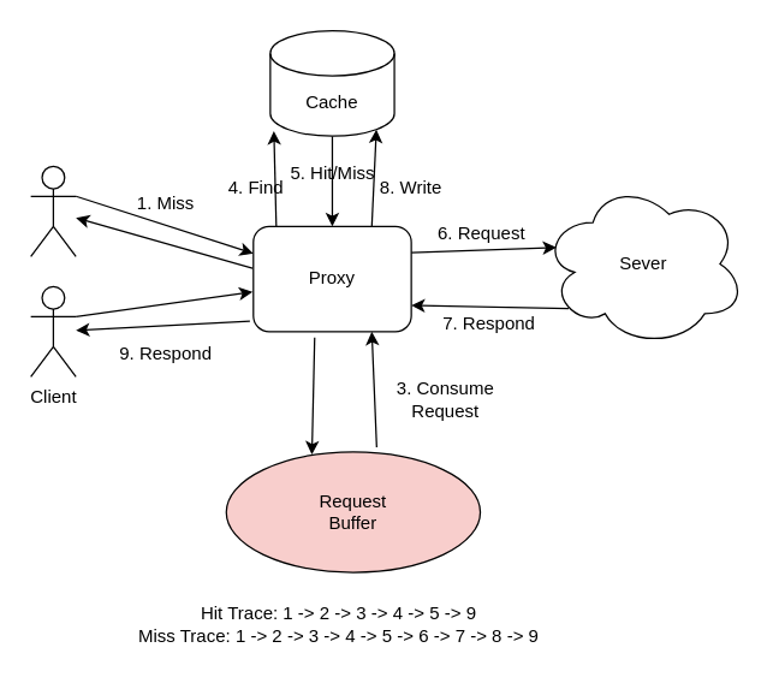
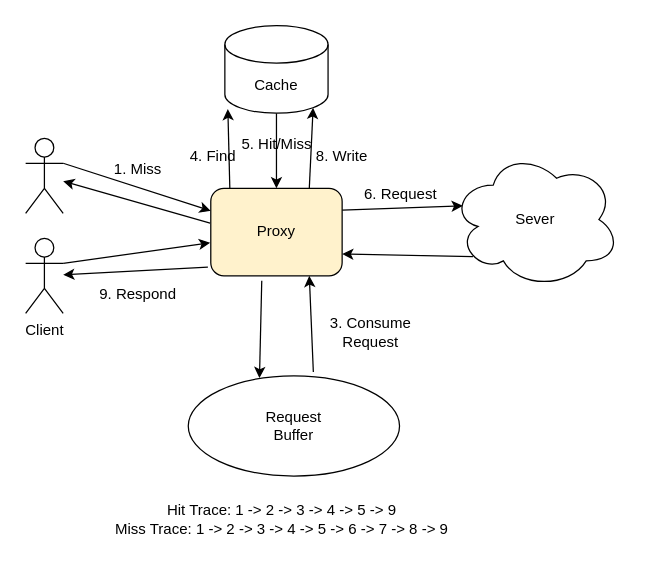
  <mxCell id="0" />
  <mxCell id="1" parent="0" />
  <mxCell id="2" style="edgeStyle=none;html=1;entryX=0.07;entryY=0.4;entryDx=0;entryDy=0;entryPerimeter=0;exitX=1;exitY=0.25;exitDx=0;exitDy=0;" parent="1" source="8" target="10" edge="1"><mxGeometry relative="1" as="geometry" /></mxCell>
  <mxCell id="3" style="edgeStyle=none;html=1;exitX=0.388;exitY=1.055;exitDx=0;exitDy=0;entryX=0.663;entryY=0.979;entryDx=0;entryDy=0;entryPerimeter=0;exitPerimeter=0;" parent="1" source="8" target="14" edge="1"><mxGeometry relative="1" as="geometry"><mxPoint x="249" y="308" as="targetPoint" /></mxGeometry></mxCell>
  <mxCell id="4" style="edgeStyle=none;html=1;entryX=0.029;entryY=0.952;entryDx=0;entryDy=0;entryPerimeter=0;exitX=0.145;exitY=-0.002;exitDx=0;exitDy=0;exitPerimeter=0;" parent="1" source="8" target="20" edge="1"><mxGeometry relative="1" as="geometry" /></mxCell>
  <mxCell id="5" style="edgeStyle=none;html=1;entryX=0.855;entryY=1;entryDx=0;entryDy=-4.35;entryPerimeter=0;exitX=0.75;exitY=0;exitDx=0;exitDy=0;" parent="1" source="8" target="20" edge="1"><mxGeometry relative="1" as="geometry" /></mxCell>
  <mxCell id="6" style="edgeStyle=none;html=1;exitX=-0.022;exitY=0.899;exitDx=0;exitDy=0;exitPerimeter=0;" parent="1" source="8" target="18" edge="1"><mxGeometry relative="1" as="geometry" /></mxCell>
  <mxCell id="7" style="edgeStyle=none;html=1;entryX=1;entryY=0.333;entryDx=0;entryDy=0;entryPerimeter=0;startArrow=classic;startFill=1;endArrow=none;endFill=0;" parent="1" source="8" target="16" edge="1"><mxGeometry relative="1" as="geometry" /></mxCell>
- <mxCell id="8" value="Proxy" style="rounded=1;whiteSpace=wrap;html=1;" parent="1" vertex="1"><mxGeometry x="168" y="150" width="105" height="70" as="geometry" /></mxCell>
+ <mxCell id="8" value="Proxy" style="rounded=1;whiteSpace=wrap;html=1;fillColor=#fff2cc;" parent="1" vertex="1"><mxGeometry x="168" y="150" width="105" height="70" as="geometry" /></mxCell>
  <mxCell id="9" style="edgeStyle=none;html=1;entryX=1;entryY=0.75;entryDx=0;entryDy=0;exitX=0.13;exitY=0.77;exitDx=0;exitDy=0;exitPerimeter=0;" parent="1" source="10" target="8" edge="1"><mxGeometry relative="1" as="geometry" /></mxCell>
  <mxCell id="10" value="Sever" style="ellipse;shape=cloud;whiteSpace=wrap;html=1;" parent="1" vertex="1"><mxGeometry x="360" y="120" width="135.14" height="110" as="geometry" /></mxCell>
  <mxCell id="11" value="6. Request" style="text;html=1;strokeColor=none;fillColor=none;align=center;verticalAlign=middle;whiteSpace=wrap;rounded=0;" parent="1" vertex="1"><mxGeometry x="280" y="140" width="80" height="30" as="geometry" /></mxCell>
- <mxCell id="12" value="7. Respond" style="text;html=1;strokeColor=none;fillColor=none;align=center;verticalAlign=middle;whiteSpace=wrap;rounded=0;" parent="1" vertex="1"><mxGeometry x="290" y="200" width="70" height="30" as="geometry" /></mxCell>
  <mxCell id="13" style="edgeStyle=none;html=1;entryX=0.75;entryY=1;entryDx=0;entryDy=0;exitX=0.408;exitY=1.039;exitDx=0;exitDy=0;exitPerimeter=0;" parent="1" source="14" target="8" edge="1"><mxGeometry relative="1" as="geometry" /></mxCell>
- <mxCell id="14" value="Request&lt;br&gt;Buffer" style="ellipse;whiteSpace=wrap;html=1;direction=west;fillColor=#f8cecc;" parent="1" vertex="1"><mxGeometry x="150" y="300" width="168.89" height="80" as="geometry" /></mxCell>
+ <mxCell id="14" value="Request&lt;br&gt;Buffer" style="ellipse;whiteSpace=wrap;html=1;direction=west;" parent="1" vertex="1"><mxGeometry x="150" y="300" width="168.89" height="80" as="geometry" /></mxCell>
  <mxCell id="15" style="edgeStyle=none;html=1;entryX=-0.005;entryY=0.397;entryDx=0;entryDy=0;entryPerimeter=0;startArrow=classic;startFill=1;endArrow=none;endFill=0;" parent="1" source="16" target="8" edge="1"><mxGeometry relative="1" as="geometry" /></mxCell>
  <mxCell id="16" value="" style="shape=umlActor;verticalLabelPosition=bottom;verticalAlign=top;html=1;outlineConnect=0;" parent="1" vertex="1"><mxGeometry x="20" y="110" width="30" height="60" as="geometry" /></mxCell>
  <mxCell id="17" style="edgeStyle=none;html=1;entryX=-0.005;entryY=0.622;entryDx=0;entryDy=0;entryPerimeter=0;exitX=1;exitY=0.333;exitDx=0;exitDy=0;exitPerimeter=0;" parent="1" source="18" target="8" edge="1"><mxGeometry relative="1" as="geometry" /></mxCell>
  <mxCell id="18" value="Client" style="shape=umlActor;verticalLabelPosition=bottom;verticalAlign=top;html=1;outlineConnect=0;" parent="1" vertex="1"><mxGeometry x="20" y="190" width="30" height="60" as="geometry" /></mxCell>
  <mxCell id="19" style="edgeStyle=none;html=1;entryX=0.5;entryY=0;entryDx=0;entryDy=0;exitX=0.5;exitY=1;exitDx=0;exitDy=0;exitPerimeter=0;" parent="1" source="20" target="8" edge="1"><mxGeometry relative="1" as="geometry" /></mxCell>
  <mxCell id="20" value="Cache" style="shape=cylinder3;whiteSpace=wrap;html=1;boundedLbl=1;backgroundOutline=1;size=15;" parent="1" vertex="1"><mxGeometry x="179.25" y="20" width="82.5" height="70" as="geometry" /></mxCell>
  <mxCell id="21" value="4. Find" style="text;html=1;strokeColor=none;fillColor=none;align=center;verticalAlign=middle;whiteSpace=wrap;rounded=0;" parent="1" vertex="1"><mxGeometry x="140" y="110" width="60" height="30" as="geometry" /></mxCell>
  <mxCell id="22" value="5. Hit/Miss" style="text;html=1;strokeColor=none;fillColor=none;align=center;verticalAlign=middle;whiteSpace=wrap;rounded=0;" parent="1" vertex="1"><mxGeometry x="190.5" y="100" width="60" height="30" as="geometry" /></mxCell>
  <mxCell id="23" value="8. Write" style="text;html=1;strokeColor=none;fillColor=none;align=center;verticalAlign=middle;whiteSpace=wrap;rounded=0;" parent="1" vertex="1"><mxGeometry x="243" y="110" width="60" height="30" as="geometry" /></mxCell>
  <mxCell id="24" value="3. Consume&lt;br&gt;Request" style="text;html=1;strokeColor=none;fillColor=none;align=center;verticalAlign=middle;whiteSpace=wrap;rounded=0;" parent="1" vertex="1"><mxGeometry x="250.5" y="250" width="89.5" height="30" as="geometry" /></mxCell>
  <mxCell id="25" value="1. Miss" style="text;html=1;strokeColor=none;fillColor=none;align=center;verticalAlign=middle;whiteSpace=wrap;rounded=0;" parent="1" vertex="1"><mxGeometry x="70" y="120" width="80" height="30" as="geometry" /></mxCell>
  <mxCell id="26" value="9. Respond" style="text;html=1;strokeColor=none;fillColor=none;align=center;verticalAlign=middle;whiteSpace=wrap;rounded=0;" parent="1" vertex="1"><mxGeometry x="70" y="220" width="80" height="30" as="geometry" /></mxCell>
  <mxCell id="27" value="Hit Trace: 1 -&amp;gt; 2 -&amp;gt; 3 -&amp;gt; 4 -&amp;gt; 5 -&amp;gt; 9&lt;br&gt;Miss Trace: 1 -&amp;gt; 2 -&amp;gt; 3 -&amp;gt; 4 -&amp;gt; 5 -&amp;gt; 6 -&amp;gt; 7 -&amp;gt; 8 -&amp;gt; 9" style="text;html=1;strokeColor=none;fillColor=none;align=center;verticalAlign=middle;whiteSpace=wrap;rounded=0;" vertex="1" parent="1"><mxGeometry x="20" y="390" width="410" height="50" as="geometry" /></mxCell>
